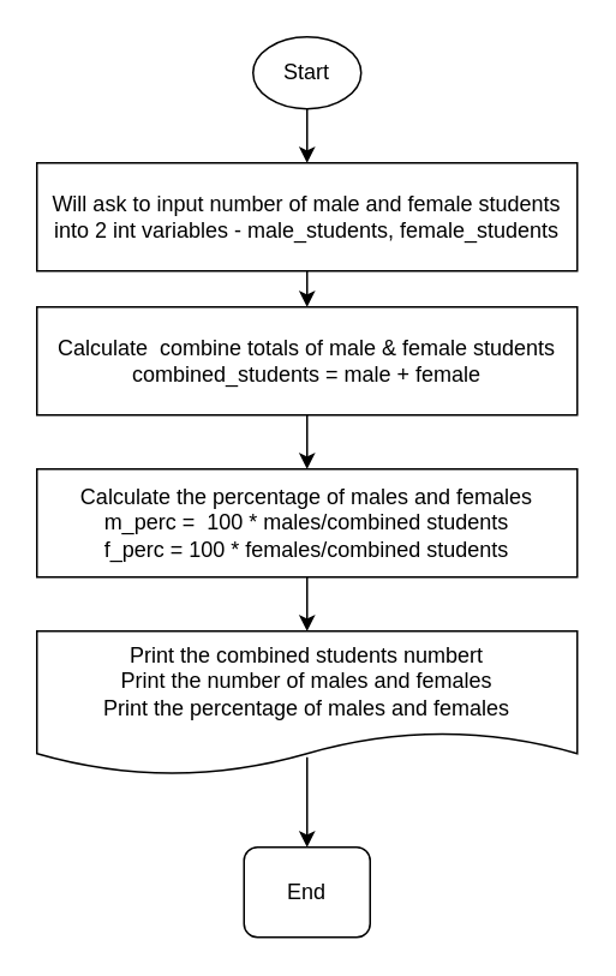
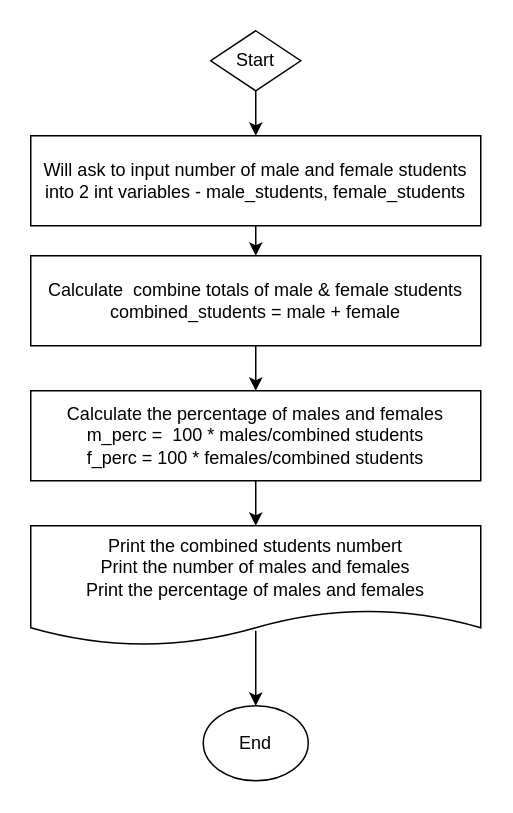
  <mxCell id="0" />
  <mxCell id="1" parent="0" />
- <mxCell id="2" value="Start" style="ellipse;whiteSpace=wrap;html=1;" vertex="1" parent="1"><mxGeometry x="140" y="20" width="60" height="40" as="geometry" /></mxCell>
+ <mxCell id="2" value="Start" style="rhombus;whiteSpace=wrap;html=1;" vertex="1" parent="1"><mxGeometry x="140" y="20" width="60" height="40" as="geometry" /></mxCell>
  <mxCell id="3" value="Will ask to input number of male and female students into 2 int variables - male_students, female_students" style="rounded=0;whiteSpace=wrap;html=1;" vertex="1" parent="1"><mxGeometry x="20" y="90" width="300" height="60" as="geometry" /></mxCell>
  <mxCell id="4" value="Calculate&amp;nbsp; combine totals of male &amp;amp; female students&lt;br&gt;combined_students = male + female" style="rounded=0;whiteSpace=wrap;html=1;" vertex="1" parent="1"><mxGeometry x="20" y="170" width="300" height="60" as="geometry" /></mxCell>
  <mxCell id="5" value="Calculate the percentage of males and females&lt;br&gt;m_perc =&amp;nbsp; 100 * males/combined students&lt;br&gt;f_perc = 100 * females/combined students" style="rounded=0;whiteSpace=wrap;html=1;" vertex="1" parent="1"><mxGeometry x="20" y="260" width="300" height="60" as="geometry" /></mxCell>
  <mxCell id="6" value="Print the combined students numbert&lt;br&gt;Print the number of males and females&lt;br&gt;Print the percentage of males and females" style="shape=document;whiteSpace=wrap;html=1;boundedLbl=1;" vertex="1" parent="1"><mxGeometry x="20" y="350" width="300" height="80" as="geometry" /></mxCell>
- <mxCell id="7" value="End" style="whiteSpace=wrap;html=1;rounded=1;" vertex="1" parent="1"><mxGeometry x="135" y="470" width="70" height="50" as="geometry" /></mxCell>
+ <mxCell id="7" value="End" style="ellipse;whiteSpace=wrap;html=1;" vertex="1" parent="1"><mxGeometry x="135" y="470" width="70" height="50" as="geometry" /></mxCell>
  <mxCell id="8" value="" style="endArrow=classic;html=1;entryX=0.5;entryY=0;entryDx=0;entryDy=0;" edge="1" parent="1" target="7"><mxGeometry width="50" height="50" relative="1" as="geometry"><mxPoint x="170" y="420" as="sourcePoint" /><mxPoint x="250" y="390" as="targetPoint" /></mxGeometry></mxCell>
  <mxCell id="9" value="" style="endArrow=classic;html=1;entryX=0.5;entryY=0;entryDx=0;entryDy=0;exitX=0.5;exitY=1;exitDx=0;exitDy=0;" edge="1" parent="1" source="5" target="6"><mxGeometry width="50" height="50" relative="1" as="geometry"><mxPoint x="200" y="340" as="sourcePoint" /><mxPoint x="250" y="290" as="targetPoint" /></mxGeometry></mxCell>
  <mxCell id="10" value="" style="endArrow=classic;html=1;entryX=0.5;entryY=0;entryDx=0;entryDy=0;exitX=0.5;exitY=1;exitDx=0;exitDy=0;" edge="1" parent="1" source="4" target="5"><mxGeometry width="50" height="50" relative="1" as="geometry"><mxPoint x="200" y="240" as="sourcePoint" /><mxPoint x="250" y="190" as="targetPoint" /></mxGeometry></mxCell>
  <mxCell id="11" value="" style="endArrow=classic;html=1;entryX=0.5;entryY=0;entryDx=0;entryDy=0;exitX=0.5;exitY=1;exitDx=0;exitDy=0;" edge="1" parent="1" source="3" target="4"><mxGeometry width="50" height="50" relative="1" as="geometry"><mxPoint x="200" y="240" as="sourcePoint" /><mxPoint x="250" y="190" as="targetPoint" /></mxGeometry></mxCell>
  <mxCell id="12" value="" style="endArrow=classic;html=1;entryX=0.5;entryY=0;entryDx=0;entryDy=0;exitX=0.5;exitY=1;exitDx=0;exitDy=0;" edge="1" parent="1" source="2" target="3"><mxGeometry width="50" height="50" relative="1" as="geometry"><mxPoint x="200" y="240" as="sourcePoint" /><mxPoint x="250" y="190" as="targetPoint" /></mxGeometry></mxCell>
